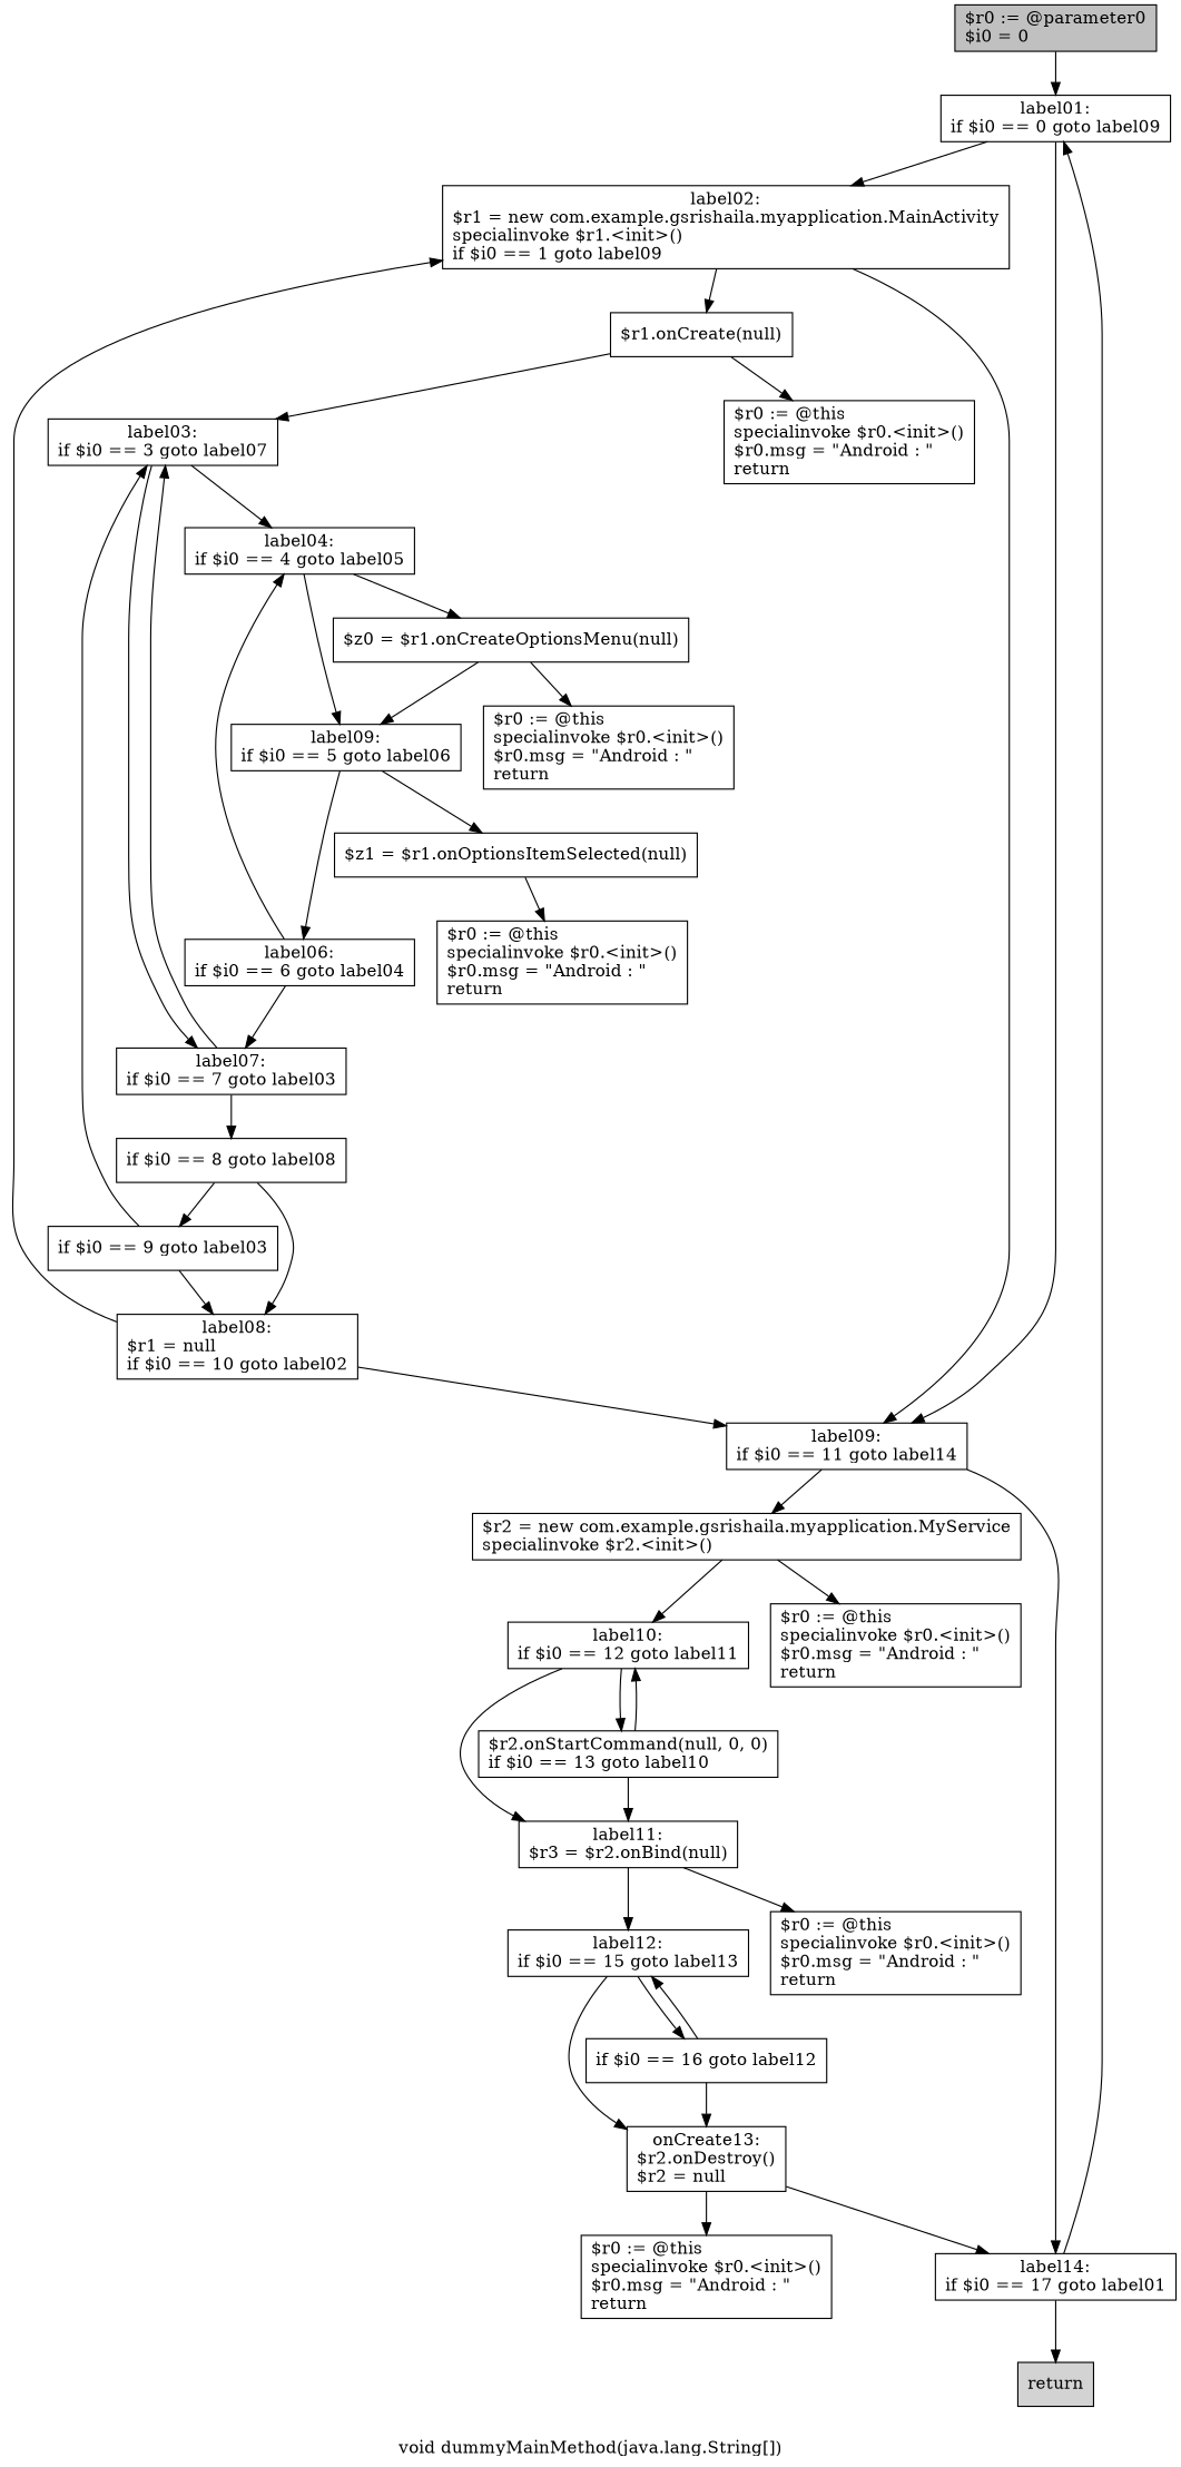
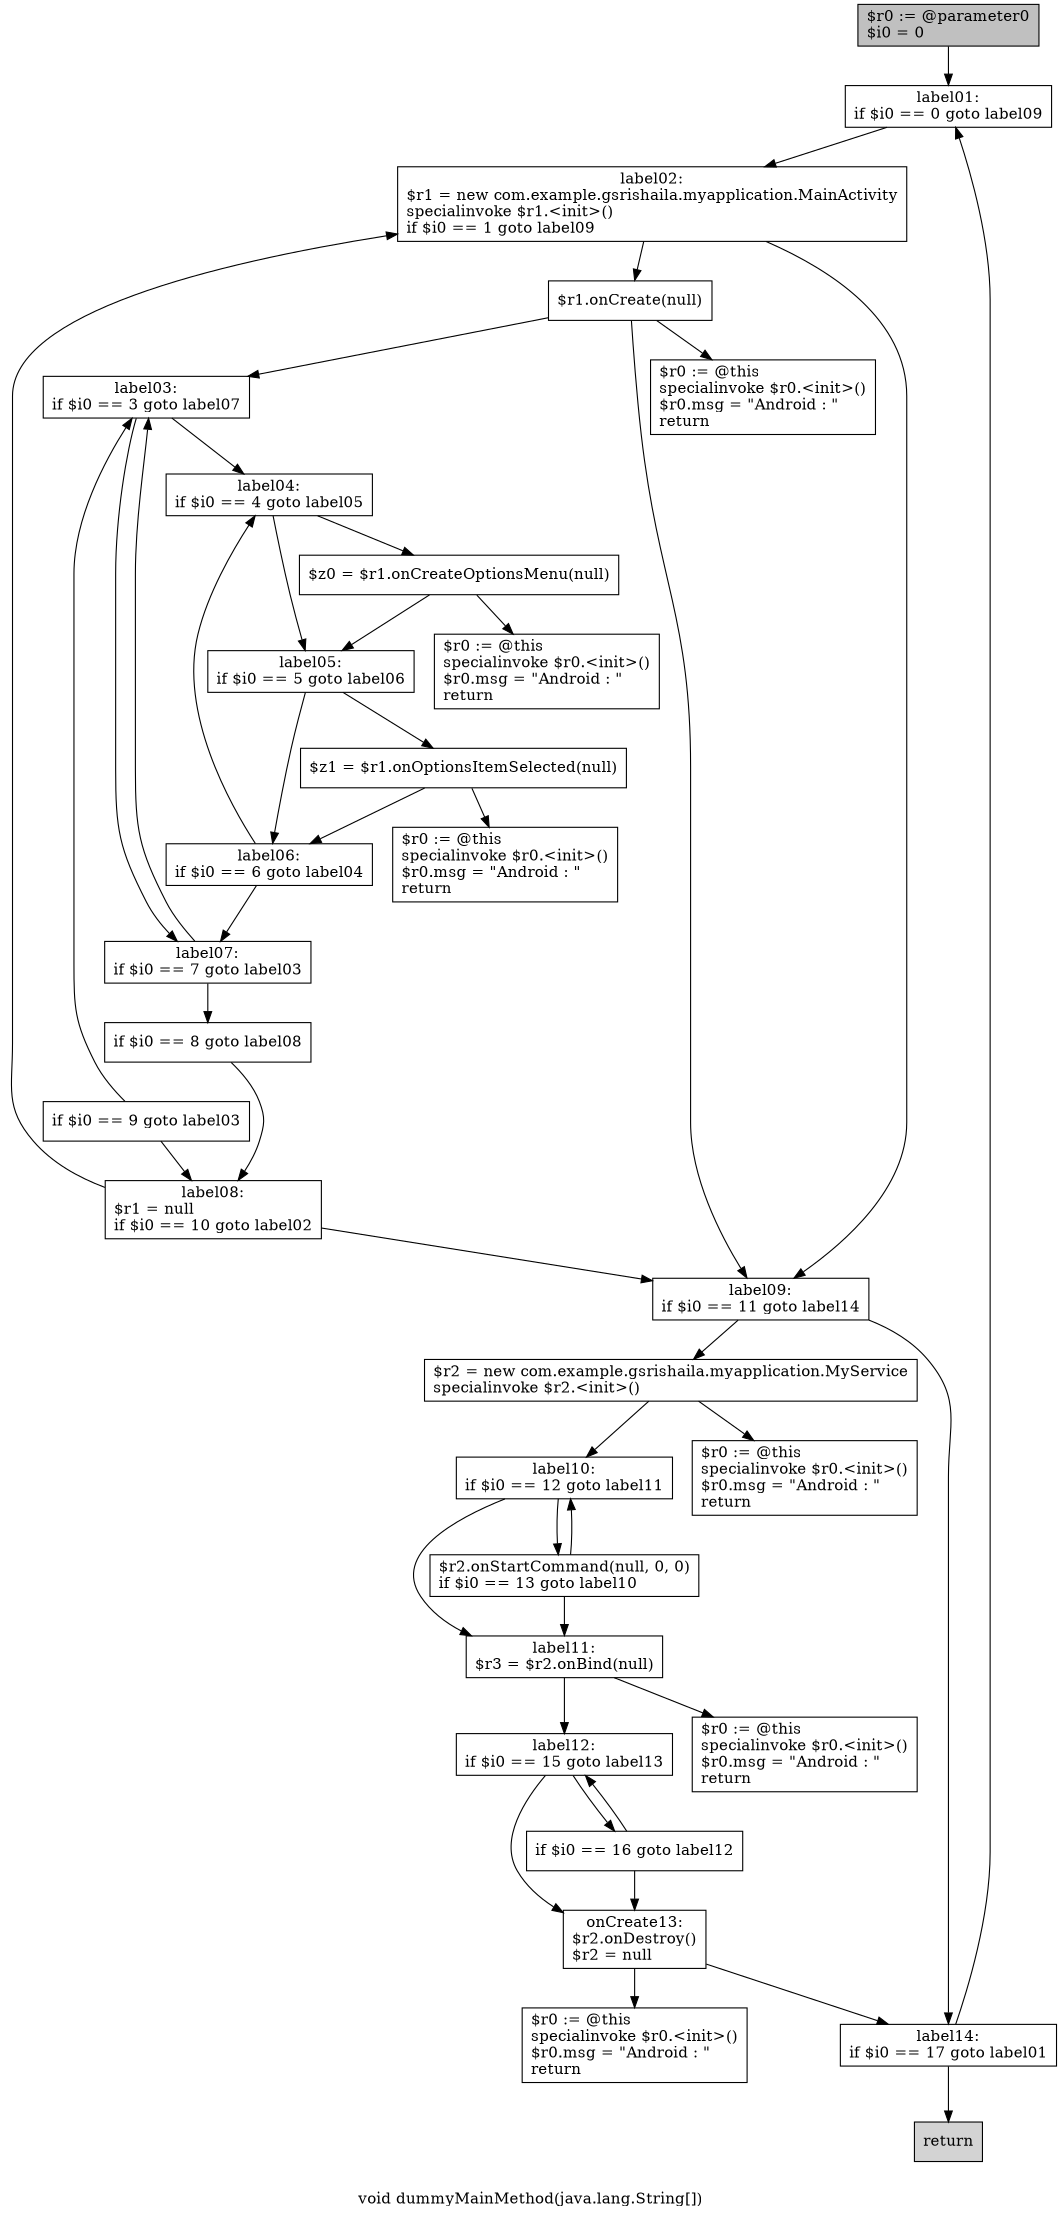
  digraph {
    label="void dummyMainMethod(java.lang.String[])"
    node [shape=box]
    n1 [fillcolor=gray label="$r0 := @parameter0\l$i0 = 0\l" style=filled]
    n2 [label="label01:\nif $i0 == 0 goto label09\l"]
    n3 [label="label02:\n$r1 = new com.example.gsrishaila.myapplication.MainActivity\lspecialinvoke $r1.<init>()\lif $i0 == 1 goto label09\l"]
    n4 [label="label09:\nif $i0 == 11 goto label14\l"]
    n5 [label="$r1.onCreate(null)\l"]
    n6 [label="$r2 = new com.example.gsrishaila.myapplication.MyService\lspecialinvoke $r2.<init>()\l"]
    n7 [label="label14:\nif $i0 == 17 goto label01\l"]
    n8 [label="label03:\nif $i0 == 3 goto label07\l"]
    n9 [label="$r0 := @this\lspecialinvoke $r0.<init>()\l$r0.msg = \"Android : \"\lreturn\l"]
    n10 [label="label10:\nif $i0 == 12 goto label11\l"]
    n11 [label="$r0 := @this\lspecialinvoke $r0.<init>()\l$r0.msg = \"Android : \"\lreturn\l"]
    n12 [fillcolor=lightgray label="return\l" style=filled]
    n13 [label="label04:\nif $i0 == 4 goto label05\l"]
    n14 [label="label07:\nif $i0 == 7 goto label03\l"]
    n15 [label="$z0 = $r1.onCreateOptionsMenu(null)\l"]
-   n16 [label="label09:\nif $i0 == 5 goto label06\l"]
+   n16 [label="label05:\nif $i0 == 5 goto label06\l"]
    n17 [label="if $i0 == 8 goto label08\l"]
    n18 [label="$r0 := @this\lspecialinvoke $r0.<init>()\l$r0.msg = \"Android : \"\lreturn\l"]
    n19 [label="$z1 = $r1.onOptionsItemSelected(null)\l"]
    n20 [label="label06:\nif $i0 == 6 goto label04\l"]
    n21 [label="if $i0 == 9 goto label03\l"]
    n22 [label="label08:\n$r1 = null\lif $i0 == 10 goto label02\l"]
    n23 [label="$r0 := @this\lspecialinvoke $r0.<init>()\l$r0.msg = \"Android : \"\lreturn\l"]
    n24 [label="$r2.onStartCommand(null, 0, 0)\lif $i0 == 13 goto label10\l"]
    n25 [label="label11:\n$r3 = $r2.onBind(null)\l"]
    n26 [label="label12:\nif $i0 == 15 goto label13\l"]
    n27 [label="$r0 := @this\lspecialinvoke $r0.<init>()\l$r0.msg = \"Android : \"\lreturn\l"]
    n28 [label="if $i0 == 16 goto label12\l"]
    n29 [label="onCreate13:\n$r2.onDestroy()\l$r2 = null\l"]
    n30 [label="$r0 := @this\lspecialinvoke $r0.<init>()\l$r0.msg = \"Android : \"\lreturn\l"]
    n1 -> n2
    n2 -> n3
-   n2 -> n4
+   n5 -> n4
    n3 -> n4
    n3 -> n5
    n4 -> n6
    n4 -> n7
    n5 -> n8
    n5 -> n9
    n6 -> n10
    n6 -> n11
    n7 -> n2
    n7 -> n12
    n8 -> n13
    n8 -> n14
    n10 -> n24
    n10 -> n25
    n13 -> n15
    n13 -> n16
    n14 -> n8
    n14 -> n17
    n15 -> n16
    n15 -> n18
    n16 -> n19
    n16 -> n20
-   n17 -> n21
    n17 -> n22
+   n19 -> n20
    n19 -> n23
    n20 -> n13
    n20 -> n14
    n21 -> n8
    n21 -> n22
    n22 -> n3
    n22 -> n4
    n24 -> n10
    n24 -> n25
    n25 -> n26
    n25 -> n27
    n26 -> n28
    n26 -> n29
    n28 -> n26
    n28 -> n29
    n29 -> n7
    n29 -> n30
  }
